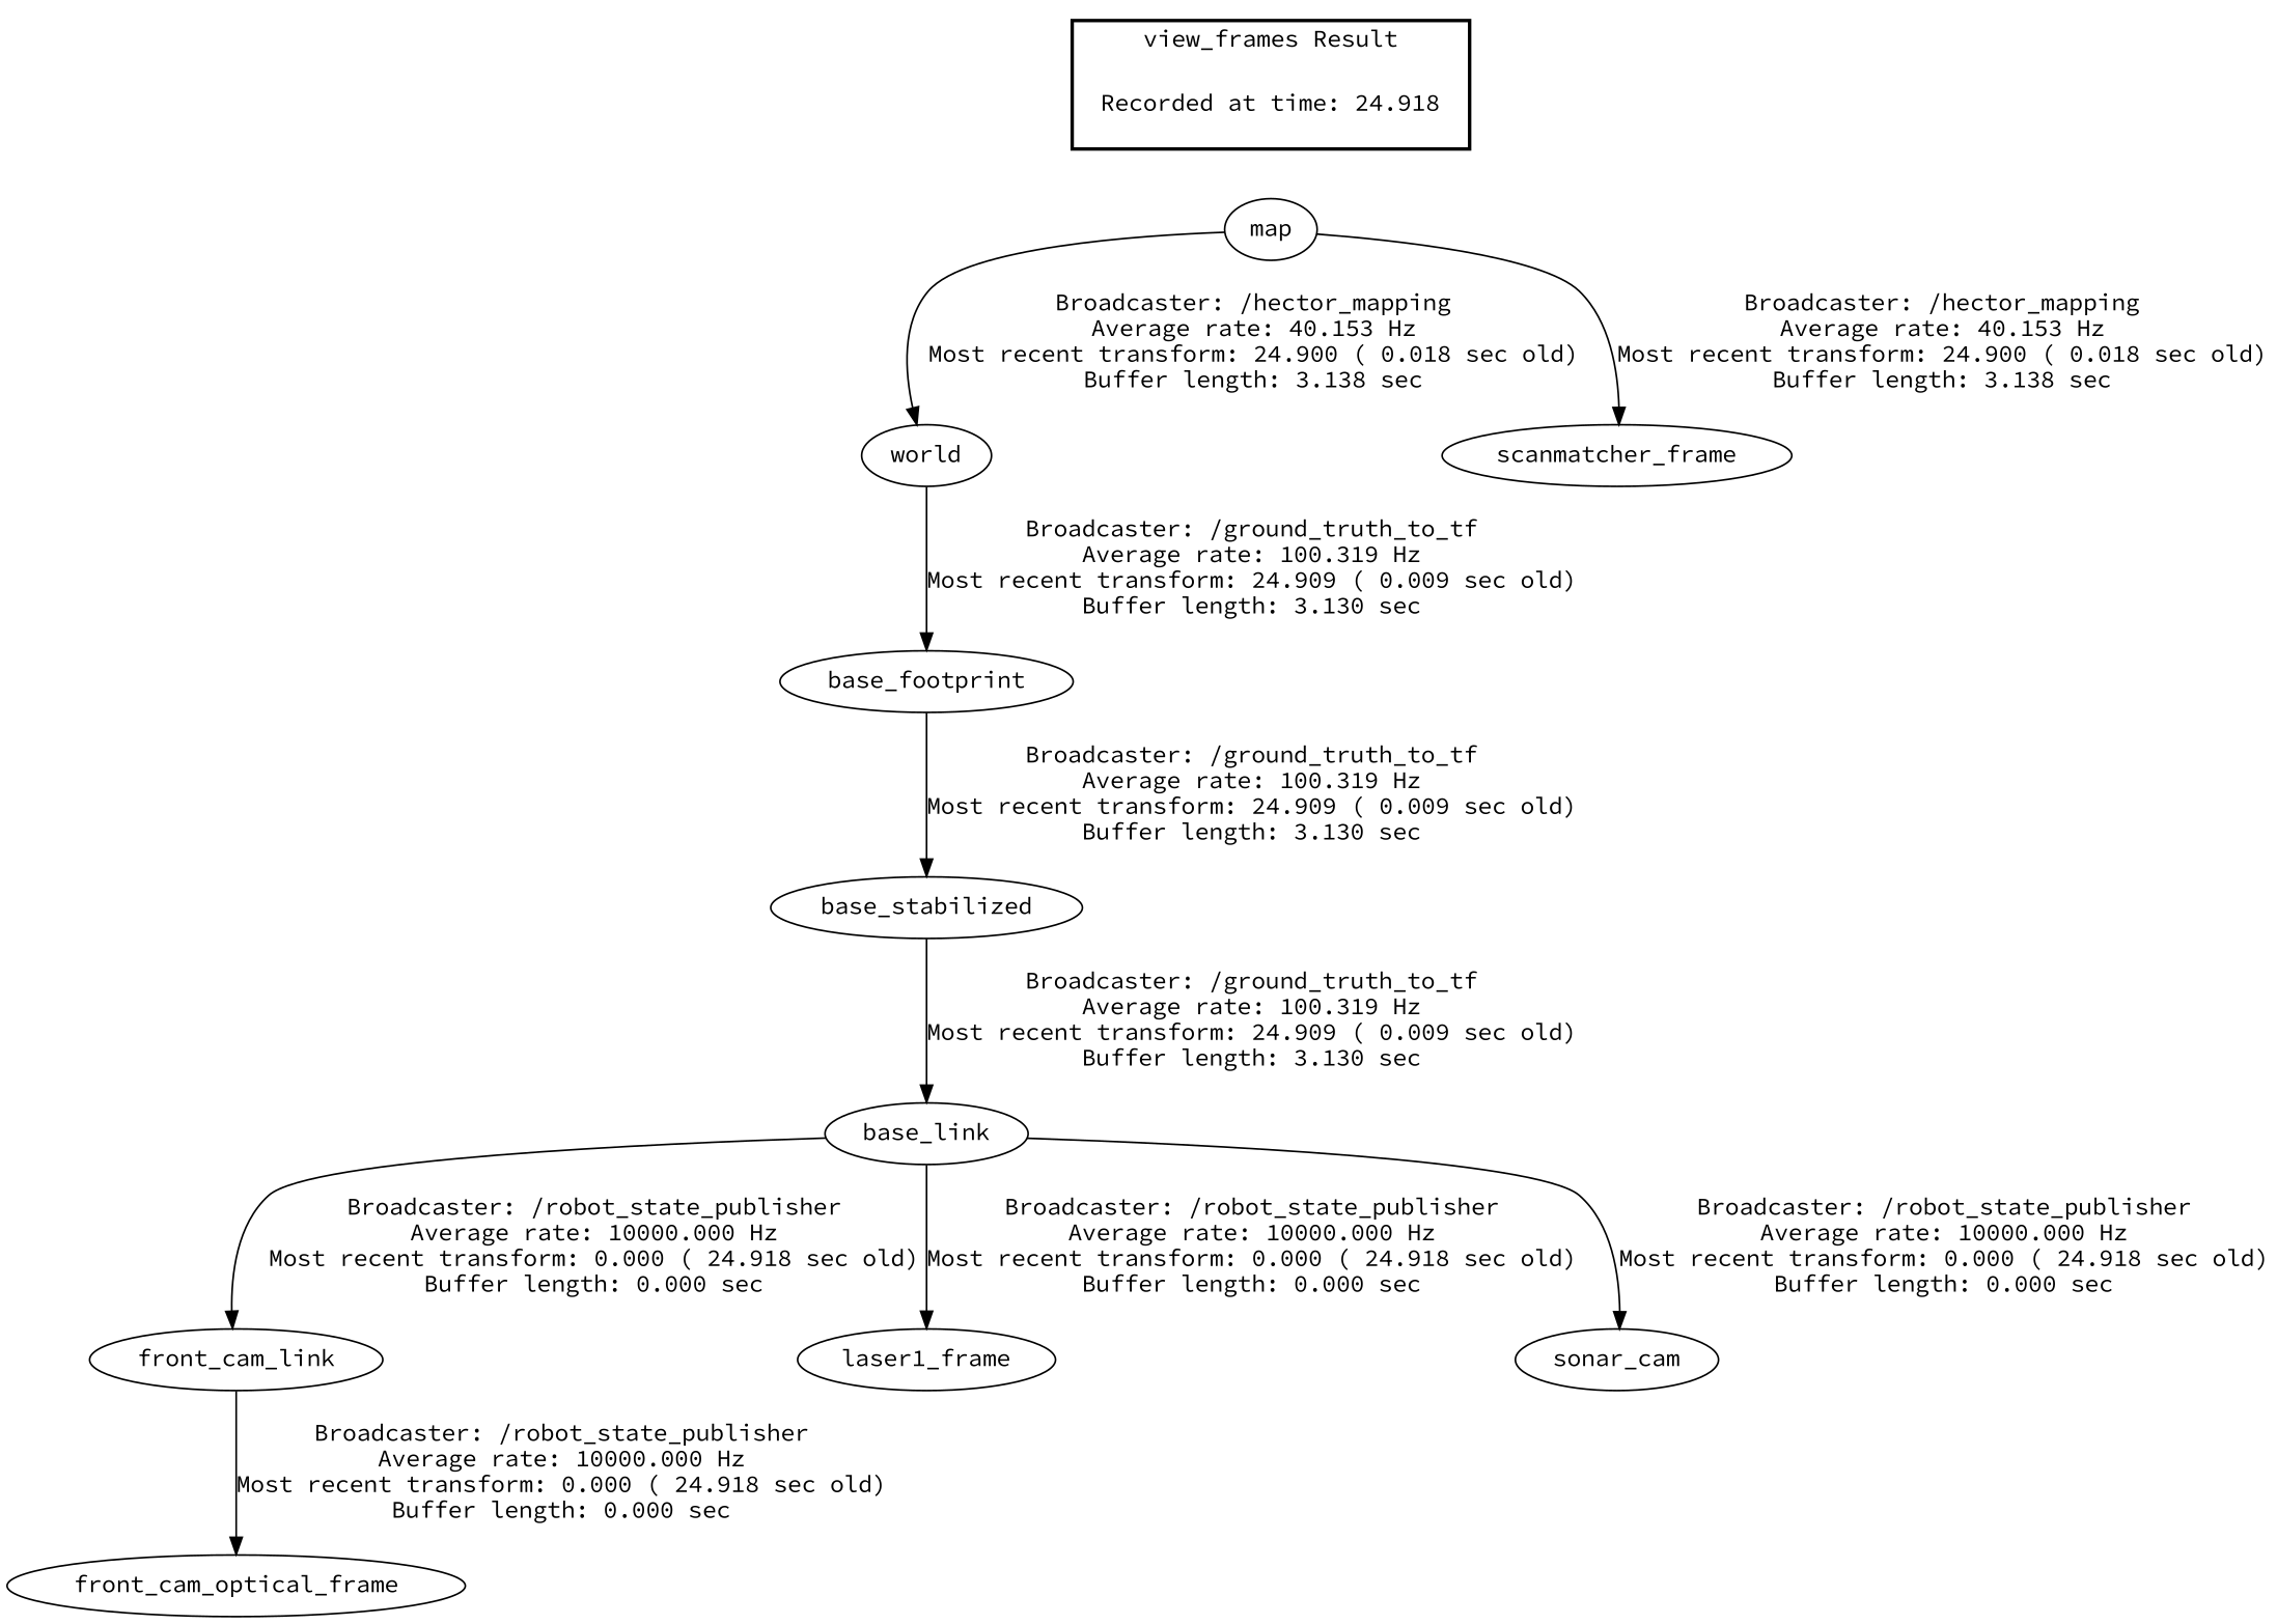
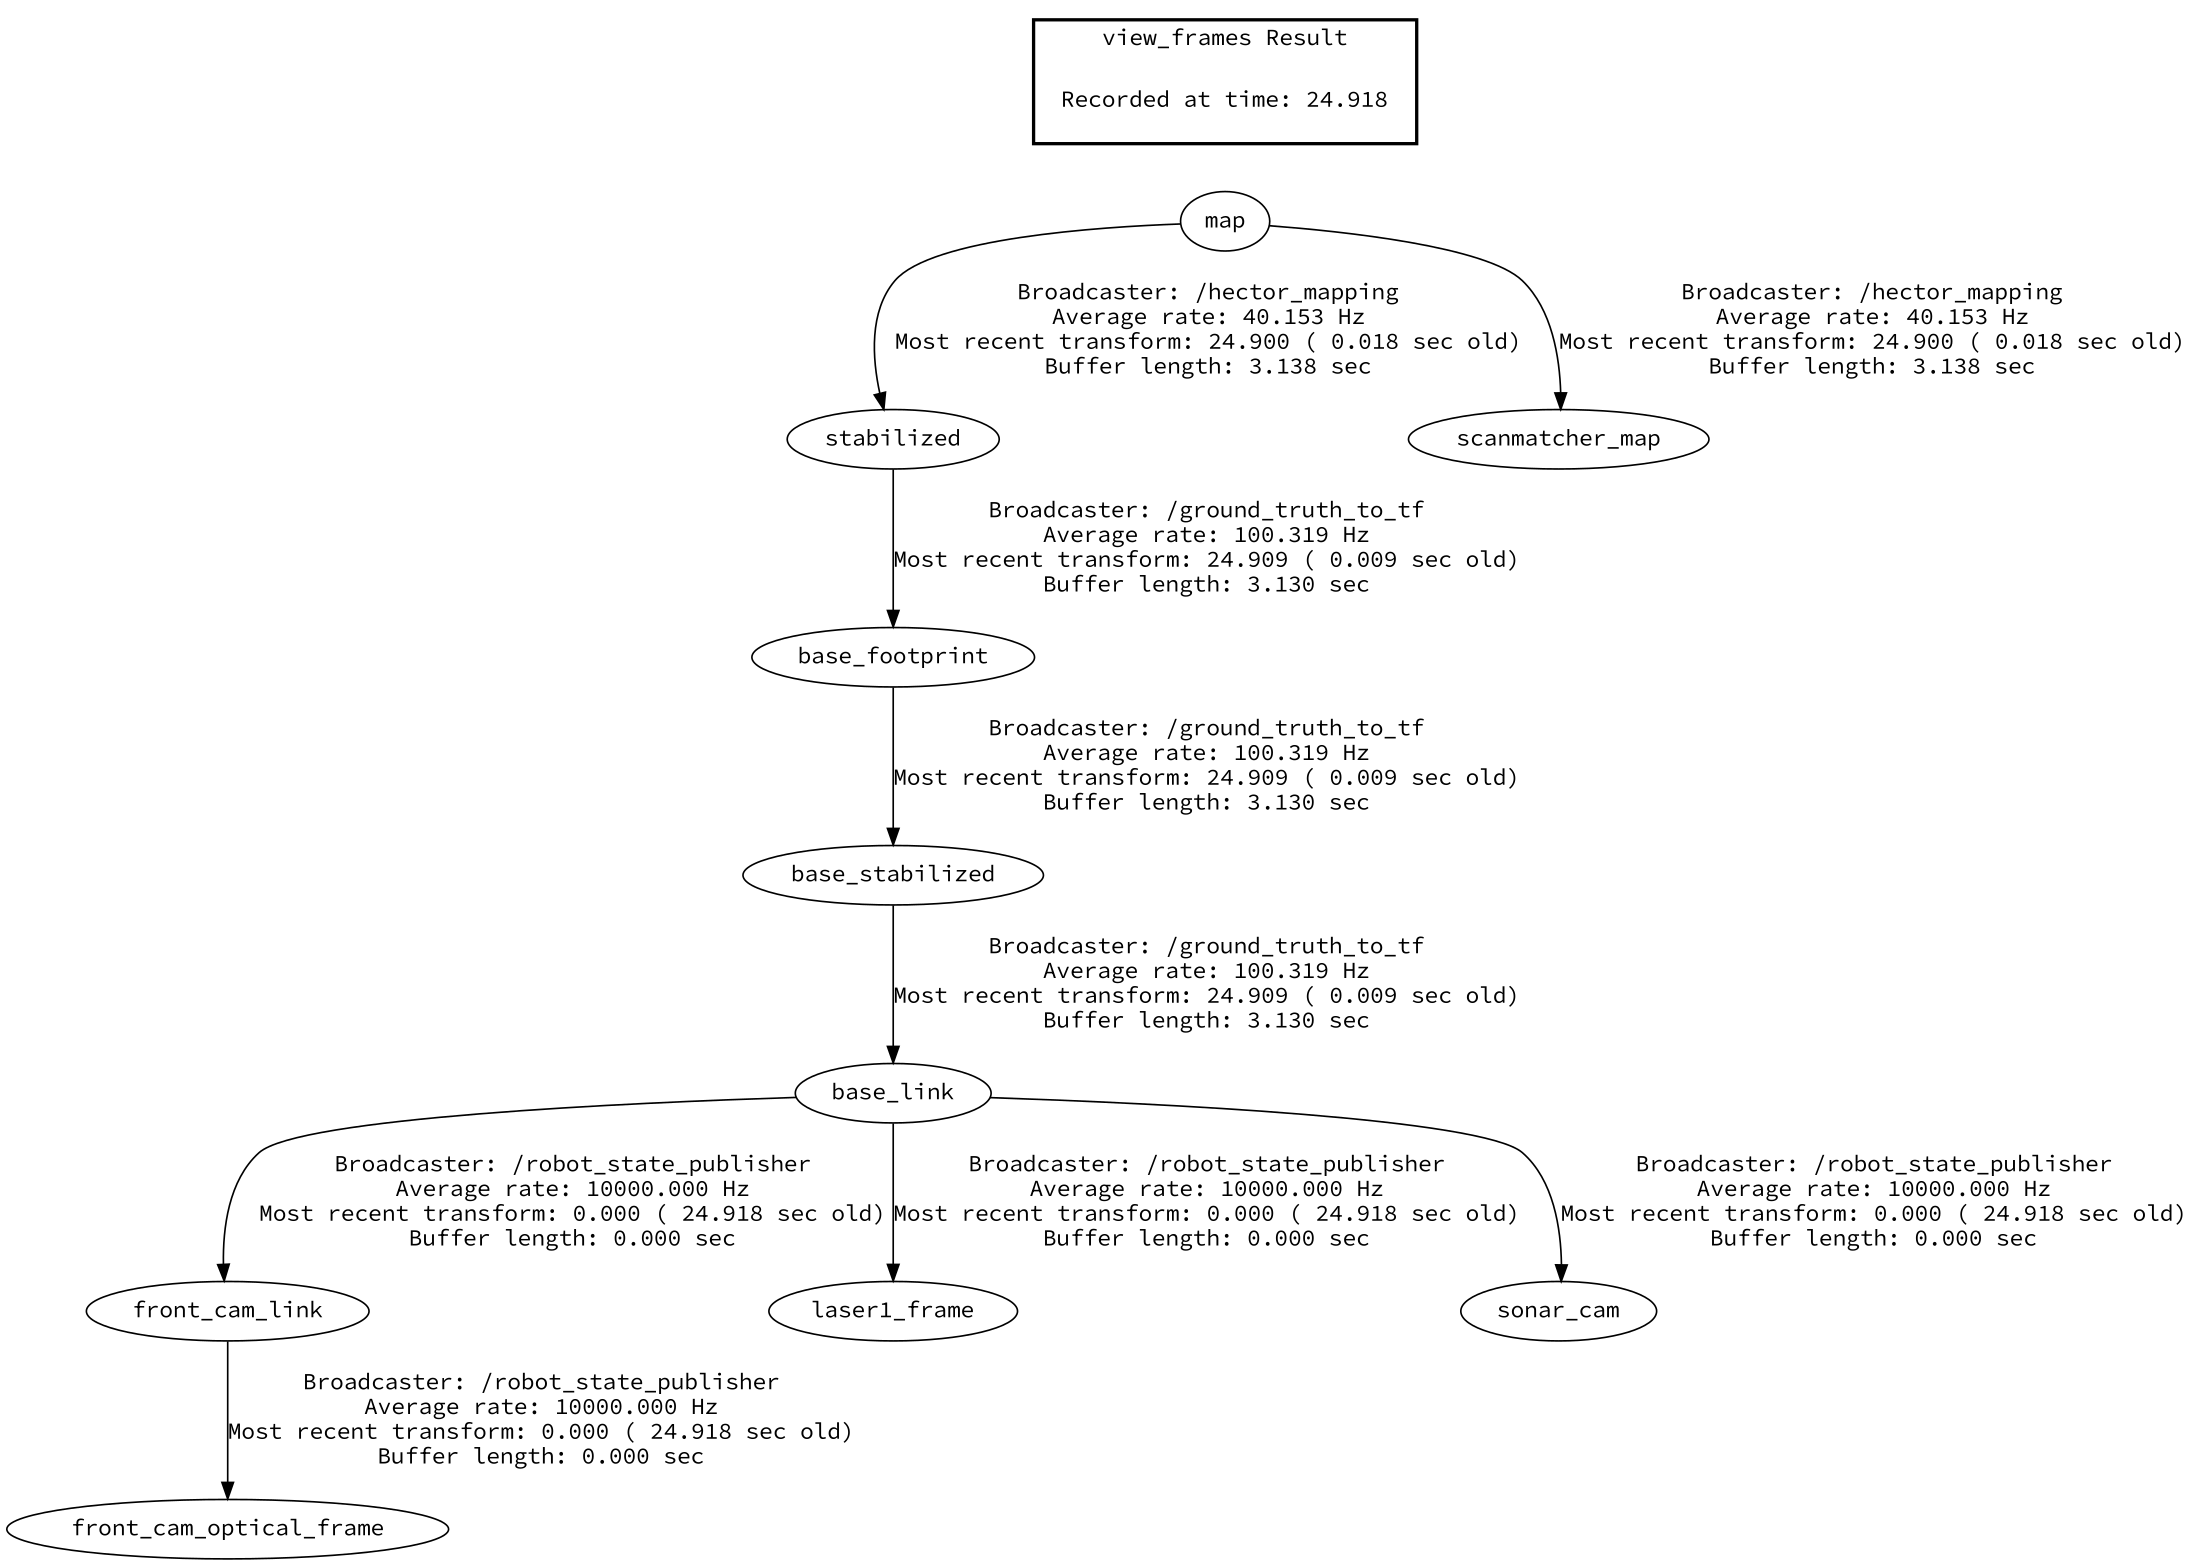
  digraph {
    fontname="Source Code Pro"
    node [fontname="Source Code Pro"]
    edge [fontname="Source Code Pro"]
    "Recorded at time: 24.918" [shape=plaintext]
    map
    base_link
    front_cam_link
    n5 [label=laser1_frame]
    n6 [label=sonar_cam]
    front_cam_optical_frame
    base_stabilized
-   world
-   scanmatcher_frame
+   world [label=stabilized]
+   scanmatcher_frame [label=scanmatcher_map]
    base_footprint
    subgraph cluster_1 {
      color=black
      label="view_frames Result"
      style=bold
      "Recorded at time: 24.918"
    }
    "Recorded at time: 24.918" -> map [style=invis]
    map -> world [label="Broadcaster: /hector_mapping\nAverage rate: 40.153 Hz\nMost recent transform: 24.900 ( 0.018 sec old)\nBuffer length: 3.138 sec\n"]
    map -> scanmatcher_frame [label="Broadcaster: /hector_mapping\nAverage rate: 40.153 Hz\nMost recent transform: 24.900 ( 0.018 sec old)\nBuffer length: 3.138 sec\n"]
    base_link -> front_cam_link [label="Broadcaster: /robot_state_publisher\nAverage rate: 10000.000 Hz\nMost recent transform: 0.000 ( 24.918 sec old)\nBuffer length: 0.000 sec\n"]
    base_link -> n5 [label="Broadcaster: /robot_state_publisher\nAverage rate: 10000.000 Hz\nMost recent transform: 0.000 ( 24.918 sec old)\nBuffer length: 0.000 sec\n"]
    base_link -> n6 [label="Broadcaster: /robot_state_publisher\nAverage rate: 10000.000 Hz\nMost recent transform: 0.000 ( 24.918 sec old)\nBuffer length: 0.000 sec\n"]
    front_cam_link -> front_cam_optical_frame [label="Broadcaster: /robot_state_publisher\nAverage rate: 10000.000 Hz\nMost recent transform: 0.000 ( 24.918 sec old)\nBuffer length: 0.000 sec\n"]
    base_stabilized -> base_link [label="Broadcaster: /ground_truth_to_tf\nAverage rate: 100.319 Hz\nMost recent transform: 24.909 ( 0.009 sec old)\nBuffer length: 3.130 sec\n"]
    world -> base_footprint [label="Broadcaster: /ground_truth_to_tf\nAverage rate: 100.319 Hz\nMost recent transform: 24.909 ( 0.009 sec old)\nBuffer length: 3.130 sec\n"]
    base_footprint -> base_stabilized [label="Broadcaster: /ground_truth_to_tf\nAverage rate: 100.319 Hz\nMost recent transform: 24.909 ( 0.009 sec old)\nBuffer length: 3.130 sec\n"]
  }
